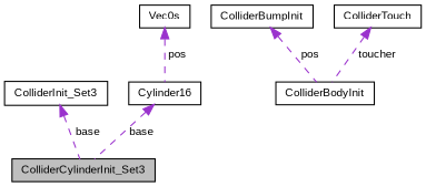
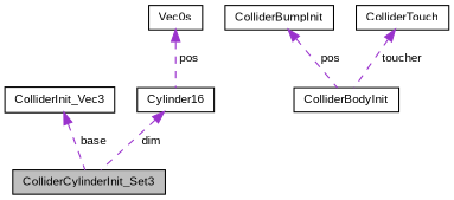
  digraph {
    fontname="Liberation Sans"
    node [color=black fillcolor=white fontname="Liberation Sans" fontsize=10 shape=record style=filled]
    edge [color=darkorchid3 dir=back fontname="Liberation Sans" fontsize=10 labelfontname=Helvetica labelfontsize=10 style=dashed]
    n1 [fillcolor=grey75 fontcolor=black height=0.2 label=ColliderCylinderInit_Set3 width=0.4]
-   n2 [height=0.2 label=ColliderInit_Set3 width=0.4]
+   n2 [height=0.2 label=ColliderInit_Vec3 width=0.4]
    n3 [height=0.2 label=Cylinder16 width=0.4]
    n4 [height=0.2 label=Vec0s width=0.4]
    n5 [height=0.2 label=ColliderBodyInit width=0.4]
    n6 [height=0.2 label=ColliderBumpInit width=0.4]
    n7 [height=0.2 label=ColliderTouch width=0.4]
    n2 -> n1 [label=" base"]
-   n3 -> n1 [label=" base"]
+   n3 -> n1 [label=" dim"]
    n4 -> n3 [label=" pos"]
    n6 -> n5 [label=" pos"]
    n7 -> n5 [label=" toucher"]
  }
